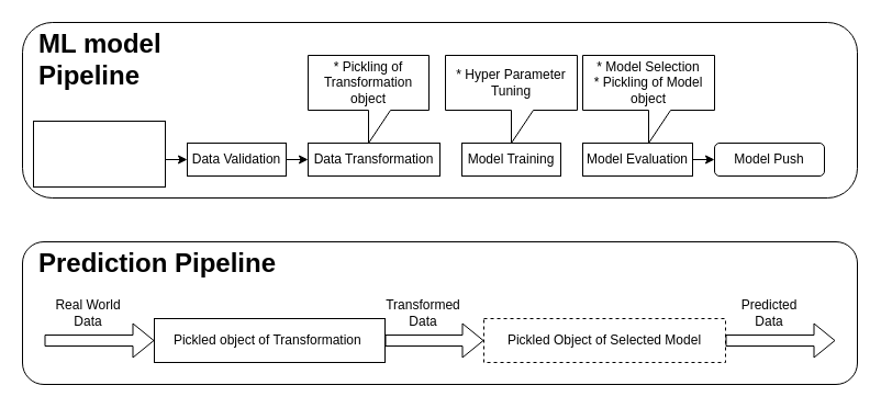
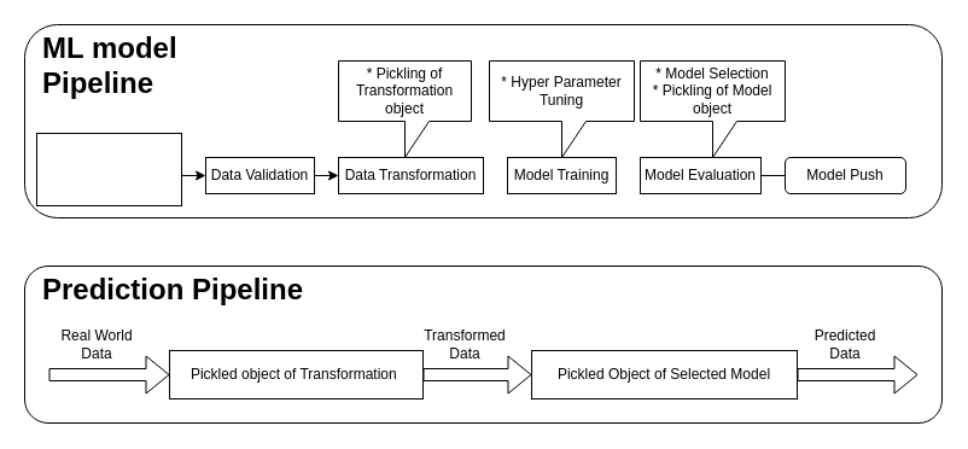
  <mxCell id="0" />
  <mxCell id="1" parent="0" />
  <mxCell id="2" value="" style="rounded=1;whiteSpace=wrap;html=1;arcSize=17;" parent="1" vertex="1"><mxGeometry x="20" y="20" width="760" height="160" as="geometry" /></mxCell>
  <mxCell id="3" value="Data Ingestion" style="rounded=0;whiteSpace=wrap;html=1;" parent="1" vertex="1"><mxGeometry x="50" y="130" width="100" height="30" as="geometry" /></mxCell>
  <mxCell id="4" value="Data Validation" style="rounded=0;whiteSpace=wrap;html=1;" parent="1" vertex="1"><mxGeometry x="170" y="130" width="90" height="30" as="geometry" /></mxCell>
  <mxCell id="5" value="Data Transformation" style="rounded=0;whiteSpace=wrap;html=1;" parent="1" vertex="1"><mxGeometry x="280" y="130" width="120" height="30" as="geometry" /></mxCell>
  <mxCell id="6" value="Model Training" style="rounded=0;whiteSpace=wrap;html=1;" parent="1" vertex="1"><mxGeometry x="420" y="130" width="90" height="30" as="geometry" /></mxCell>
  <mxCell id="7" value="Model Evaluation" style="rounded=0;whiteSpace=wrap;html=1;" parent="1" vertex="1"><mxGeometry x="530" y="130" width="100" height="30" as="geometry" /></mxCell>
  <mxCell id="8" value="Model Push" style="whiteSpace=wrap;html=1;rounded=1;" parent="1" vertex="1"><mxGeometry x="650" y="130" width="100" height="30" as="geometry" /></mxCell>
  <mxCell id="9" value="" style="endArrow=classic;html=1;entryX=0;entryY=0.5;entryDx=0;entryDy=0;exitX=1;exitY=0.5;exitDx=0;exitDy=0;" parent="1" source="3" target="4" edge="1"><mxGeometry width="50" height="50" relative="1" as="geometry"><mxPoint x="150" y="160" as="sourcePoint" /><mxPoint x="220" y="80" as="targetPoint" /><Array as="points" /></mxGeometry></mxCell>
  <mxCell id="10" value="" style="endArrow=classic;html=1;entryX=0;entryY=0.5;entryDx=0;entryDy=0;exitX=1;exitY=0.5;exitDx=0;exitDy=0;" parent="1" source="4" target="5" edge="1"><mxGeometry width="50" height="50" relative="1" as="geometry"><mxPoint x="260" y="150" as="sourcePoint" /><mxPoint x="310" y="100" as="targetPoint" /></mxGeometry></mxCell>
- <mxCell id="11" value="" style="endArrow=classic;html=1;exitX=1;exitY=0.5;exitDx=0;exitDy=0;entryX=0;entryY=0.5;entryDx=0;entryDy=0;" parent="1" source="7" target="8" edge="1"><mxGeometry width="50" height="50" relative="1" as="geometry"><mxPoint x="430" y="110" as="sourcePoint" /><mxPoint x="480" y="60" as="targetPoint" /></mxGeometry></mxCell>
+ <mxCell id="11" value="" style="endArrow=none;html=1;exitX=1;exitY=0.5;exitDx=0;exitDy=0;entryX=0;entryY=0.5;entryDx=0;entryDy=0;" parent="1" source="7" target="8" edge="1"><mxGeometry width="50" height="50" relative="1" as="geometry"><mxPoint x="430" y="110" as="sourcePoint" /><mxPoint x="480" y="60" as="targetPoint" /></mxGeometry></mxCell>
  <mxCell id="12" value="* Pickling of Transformation object" style="shape=callout;whiteSpace=wrap;html=1;perimeter=calloutPerimeter;" parent="1" vertex="1"><mxGeometry x="280" y="50" width="110" height="80" as="geometry" /></mxCell>
  <mxCell id="13" value="* Hyper Parameter Tuning" style="shape=callout;whiteSpace=wrap;html=1;perimeter=calloutPerimeter;" parent="1" vertex="1"><mxGeometry x="405" y="50" width="120" height="80" as="geometry" /></mxCell>
  <mxCell id="14" value="* Model Selection&lt;br&gt;* Pickling of Model object" style="shape=callout;whiteSpace=wrap;html=1;perimeter=calloutPerimeter;" parent="1" vertex="1"><mxGeometry x="530" y="50" width="120" height="80" as="geometry" /></mxCell>
  <mxCell id="15" value="" style="rounded=1;whiteSpace=wrap;html=1;" parent="1" vertex="1"><mxGeometry x="20" y="220" width="760" height="130" as="geometry" /></mxCell>
  <mxCell id="16" value="&lt;h1&gt;Prediction Pipeline&lt;/h1&gt;" style="text;html=1;strokeColor=none;fillColor=none;spacing=5;spacingTop=-20;whiteSpace=wrap;overflow=hidden;rounded=0;" parent="1" vertex="1"><mxGeometry x="30" y="220" width="270" height="120" as="geometry" /></mxCell>
  <mxCell id="17" value="&lt;h1&gt;ML model Pipeline&lt;/h1&gt;" style="text;html=1;strokeColor=none;fillColor=none;spacing=5;spacingTop=-20;whiteSpace=wrap;overflow=hidden;rounded=0;" parent="1" vertex="1"><mxGeometry x="30" y="20" width="190" height="120" as="geometry" /></mxCell>
  <mxCell id="18" value="Pickled object of Transformation&amp;nbsp;" style="rounded=0;whiteSpace=wrap;html=1;" parent="1" vertex="1"><mxGeometry x="140" y="290" width="210" height="40" as="geometry" /></mxCell>
- <mxCell id="19" value="Pickled Object of Selected Model" style="rounded=0;whiteSpace=wrap;html=1;dashed=1;" parent="1" vertex="1"><mxGeometry x="440" y="290" width="220" height="40" as="geometry" /></mxCell>
+ <mxCell id="19" value="Pickled Object of Selected Model" style="rounded=0;whiteSpace=wrap;html=1;" parent="1" vertex="1"><mxGeometry x="440" y="290" width="220" height="40" as="geometry" /></mxCell>
  <mxCell id="20" value="" style="endArrow=classic;html=1;shape=flexArrow;" parent="1" target="18" edge="1"><mxGeometry width="50" height="50" relative="1" as="geometry"><mxPoint x="40" y="310" as="sourcePoint" /><mxPoint x="490" y="160" as="targetPoint" /></mxGeometry></mxCell>
  <mxCell id="21" value="" style="endArrow=classic;html=1;shape=flexArrow;exitX=1;exitY=0.5;exitDx=0;exitDy=0;entryX=0;entryY=0.5;entryDx=0;entryDy=0;" parent="1" source="18" target="19" edge="1"><mxGeometry width="50" height="50" relative="1" as="geometry"><mxPoint x="440" y="210" as="sourcePoint" /><mxPoint x="490" y="160" as="targetPoint" /></mxGeometry></mxCell>
  <mxCell id="22" value="" style="shape=flexArrow;endArrow=classic;html=1;exitX=1;exitY=0.5;exitDx=0;exitDy=0;" parent="1" source="19" edge="1"><mxGeometry width="50" height="50" relative="1" as="geometry"><mxPoint x="440" y="210" as="sourcePoint" /><mxPoint x="760" y="310" as="targetPoint" /></mxGeometry></mxCell>
  <mxCell id="23" value="Real World Data" style="text;html=1;strokeColor=none;fillColor=none;align=center;verticalAlign=middle;whiteSpace=wrap;rounded=0;" parent="1" vertex="1"><mxGeometry x="40" y="270" width="80" height="30" as="geometry" /></mxCell>
  <mxCell id="24" value="Transformed Data" style="text;html=1;strokeColor=none;fillColor=none;align=center;verticalAlign=middle;whiteSpace=wrap;rounded=0;" parent="1" vertex="1"><mxGeometry x="355" y="270" width="60" height="30" as="geometry" /></mxCell>
  <mxCell id="25" value="Predicted Data" style="text;html=1;strokeColor=none;fillColor=none;align=center;verticalAlign=middle;whiteSpace=wrap;rounded=0;" parent="1" vertex="1"><mxGeometry x="670" y="270" width="60" height="30" as="geometry" /></mxCell>
  <mxCell id="26" value="" style="whiteSpace=wrap;html=1;" parent="1" vertex="1"><mxGeometry x="30" y="110" width="120" height="60" as="geometry" /></mxCell>
